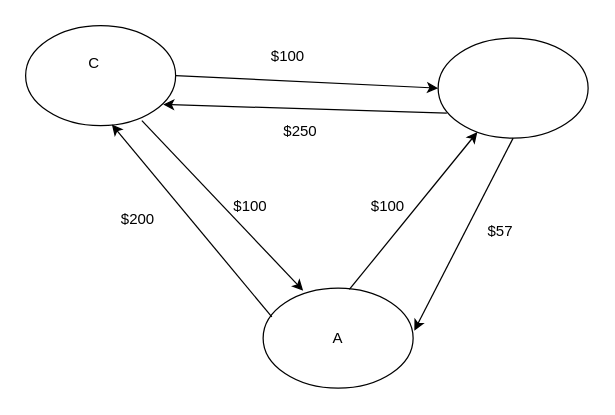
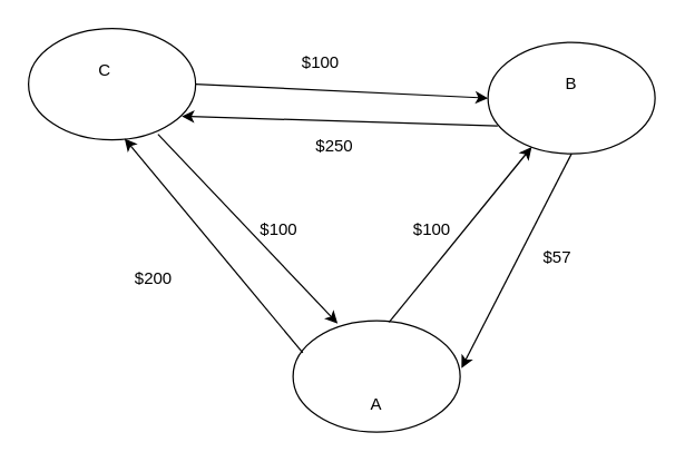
  <mxCell id="0" />
  <mxCell id="1" parent="0" />
  <mxCell id="2" value="" style="ellipse;whiteSpace=wrap;html=1;" vertex="1" parent="1"><mxGeometry x="20" y="20" width="120" height="80" as="geometry" /></mxCell>
  <mxCell id="3" value="" style="ellipse;whiteSpace=wrap;html=1;" vertex="1" parent="1"><mxGeometry x="210" y="230" width="120" height="80" as="geometry" /></mxCell>
  <mxCell id="4" value="" style="ellipse;whiteSpace=wrap;html=1;" vertex="1" parent="1"><mxGeometry x="350" y="30" width="120" height="80" as="geometry" /></mxCell>
  <mxCell id="5" value="" style="endArrow=classic;html=1;rounded=0;exitX=0.575;exitY=0.013;exitDx=0;exitDy=0;exitPerimeter=0;" edge="1" parent="1" source="3" target="4"><mxGeometry width="50" height="50" relative="1" as="geometry"><mxPoint x="340" y="230" as="sourcePoint" /><mxPoint x="390" y="180" as="targetPoint" /></mxGeometry></mxCell>
  <mxCell id="6" value="" style="endArrow=classic;html=1;rounded=0;exitX=1;exitY=0.5;exitDx=0;exitDy=0;entryX=0;entryY=0.5;entryDx=0;entryDy=0;" edge="1" parent="1" source="2" target="4"><mxGeometry width="50" height="50" relative="1" as="geometry"><mxPoint x="160" y="85" as="sourcePoint" /><mxPoint x="210" y="35" as="targetPoint" /></mxGeometry></mxCell>
  <mxCell id="7" value="" style="endArrow=classic;html=1;rounded=0;exitX=0.058;exitY=0.288;exitDx=0;exitDy=0;exitPerimeter=0;entryX=0.575;entryY=0.988;entryDx=0;entryDy=0;entryPerimeter=0;" edge="1" parent="1" source="3" target="2"><mxGeometry width="50" height="50" relative="1" as="geometry"><mxPoint x="210" y="230" as="sourcePoint" /><mxPoint x="260" y="180" as="targetPoint" /></mxGeometry></mxCell>
  <mxCell id="8" value="" style="endArrow=classic;html=1;rounded=0;exitX=0.5;exitY=1;exitDx=0;exitDy=0;entryX=1.008;entryY=0.425;entryDx=0;entryDy=0;entryPerimeter=0;" edge="1" parent="1" source="4" target="3"><mxGeometry width="50" height="50" relative="1" as="geometry"><mxPoint x="340" y="230" as="sourcePoint" /><mxPoint x="390" y="180" as="targetPoint" /></mxGeometry></mxCell>
  <mxCell id="9" value="" style="endArrow=classic;html=1;rounded=0;exitX=0.058;exitY=0.75;exitDx=0;exitDy=0;exitPerimeter=0;entryX=0.917;entryY=0.788;entryDx=0;entryDy=0;entryPerimeter=0;" edge="1" parent="1" source="4" target="2"><mxGeometry width="50" height="50" relative="1" as="geometry"><mxPoint x="340" y="230" as="sourcePoint" /><mxPoint x="390" y="180" as="targetPoint" /></mxGeometry></mxCell>
  <mxCell id="10" value="" style="endArrow=classic;html=1;rounded=0;entryX=0.267;entryY=0.025;entryDx=0;entryDy=0;entryPerimeter=0;exitX=0.775;exitY=0.95;exitDx=0;exitDy=0;exitPerimeter=0;" edge="1" parent="1" source="2" target="3"><mxGeometry width="50" height="50" relative="1" as="geometry"><mxPoint x="120" y="100" as="sourcePoint" /><mxPoint x="390" y="180" as="targetPoint" /></mxGeometry></mxCell>
  <mxCell id="11" value="$100" style="text;html=1;align=center;verticalAlign=middle;whiteSpace=wrap;rounded=0;" vertex="1" parent="1"><mxGeometry x="280" y="150" width="60" height="30" as="geometry" /></mxCell>
- <mxCell id="12" value="$200" style="text;html=1;align=center;verticalAlign=middle;whiteSpace=wrap;rounded=0;" vertex="1" parent="1"><mxGeometry x="80" y="160" width="60" height="30" as="geometry" /></mxCell>
+ <mxCell id="12" value="$200" style="text;html=1;align=center;verticalAlign=middle;whiteSpace=wrap;rounded=0;" vertex="1" parent="1"><mxGeometry x="80" y="185" width="60" height="30" as="geometry" /></mxCell>
  <mxCell id="13" value="$57" style="text;html=1;align=center;verticalAlign=middle;whiteSpace=wrap;rounded=0;" vertex="1" parent="1"><mxGeometry x="370" y="170" width="60" height="30" as="geometry" /></mxCell>
  <mxCell id="14" value="$250" style="text;html=1;align=center;verticalAlign=middle;whiteSpace=wrap;rounded=0;" vertex="1" parent="1"><mxGeometry x="210" y="90" width="60" height="30" as="geometry" /></mxCell>
  <mxCell id="15" value="$100" style="text;html=1;align=center;verticalAlign=middle;whiteSpace=wrap;rounded=0;" vertex="1" parent="1"><mxGeometry x="200" y="30" width="60" height="30" as="geometry" /></mxCell>
  <mxCell id="16" value="$100" style="text;html=1;align=center;verticalAlign=middle;whiteSpace=wrap;rounded=0;" vertex="1" parent="1"><mxGeometry x="170" y="150" width="60" height="30" as="geometry" /></mxCell>
- <mxCell id="17" value="A" style="text;html=1;align=center;verticalAlign=middle;whiteSpace=wrap;rounded=0;" vertex="1" parent="1"><mxGeometry x="240" y="255" width="60" height="30" as="geometry" /></mxCell>
+ <mxCell id="17" value="A" style="text;html=1;align=center;verticalAlign=middle;whiteSpace=wrap;rounded=0;" vertex="1" parent="1"><mxGeometry x="240" y="275" width="60" height="30" as="geometry" /></mxCell>
+ <mxCell id="18" value="B" style="text;html=1;align=center;verticalAlign=middle;whiteSpace=wrap;rounded=0;" vertex="1" parent="1"><mxGeometry x="380" y="45" width="60" height="30" as="geometry" /></mxCell>
  <mxCell id="19" value="C" style="text;html=1;align=center;verticalAlign=middle;whiteSpace=wrap;rounded=0;" vertex="1" parent="1"><mxGeometry x="45" y="35" width="60" height="30" as="geometry" /></mxCell>
